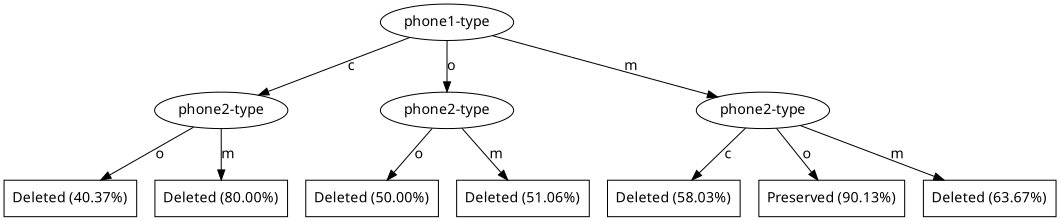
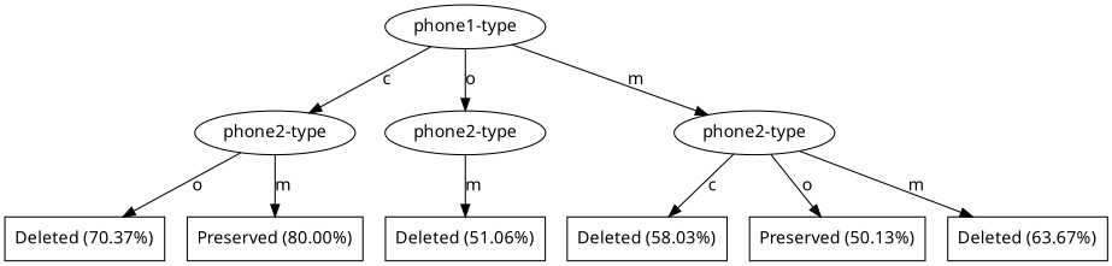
  digraph {
    fontname="Noto Sans"
    node [fontname="Noto Sans" shape=box]
    edge [fontname="Noto Sans"]
    n1 [label="phone1-type" shape=ellipse]
    n2 [label="phone2-type" shape=ellipse]
    n3 [label="phone2-type" shape=ellipse]
    n4 [label="phone2-type" shape=ellipse]
-   n5 [label="Deleted (40.37%)"]
-   n6 [label="Deleted (80.00%)"]
-   n7 [label="Deleted (50.00%)"]
+   n5 [label="Deleted (70.37%)"]
+   n6 [label="Preserved (80.00%)"]
    n8 [label="Deleted (51.06%)"]
    n9 [label="Deleted (58.03%)"]
-   n10 [label="Preserved (90.13%)"]
+   n10 [label="Preserved (50.13%)"]
    n11 [label="Deleted (63.67%)"]
    n1 -> n2 [label=c]
    n1 -> n3 [label=o]
    n1 -> n4 [label=m]
    n2 -> n5 [label=o]
    n2 -> n6 [label=m]
-   n3 -> n7 [label=o]
    n3 -> n8 [label=m]
    n4 -> n9 [label=c]
    n4 -> n10 [label=o]
    n4 -> n11 [label=m]
  }
